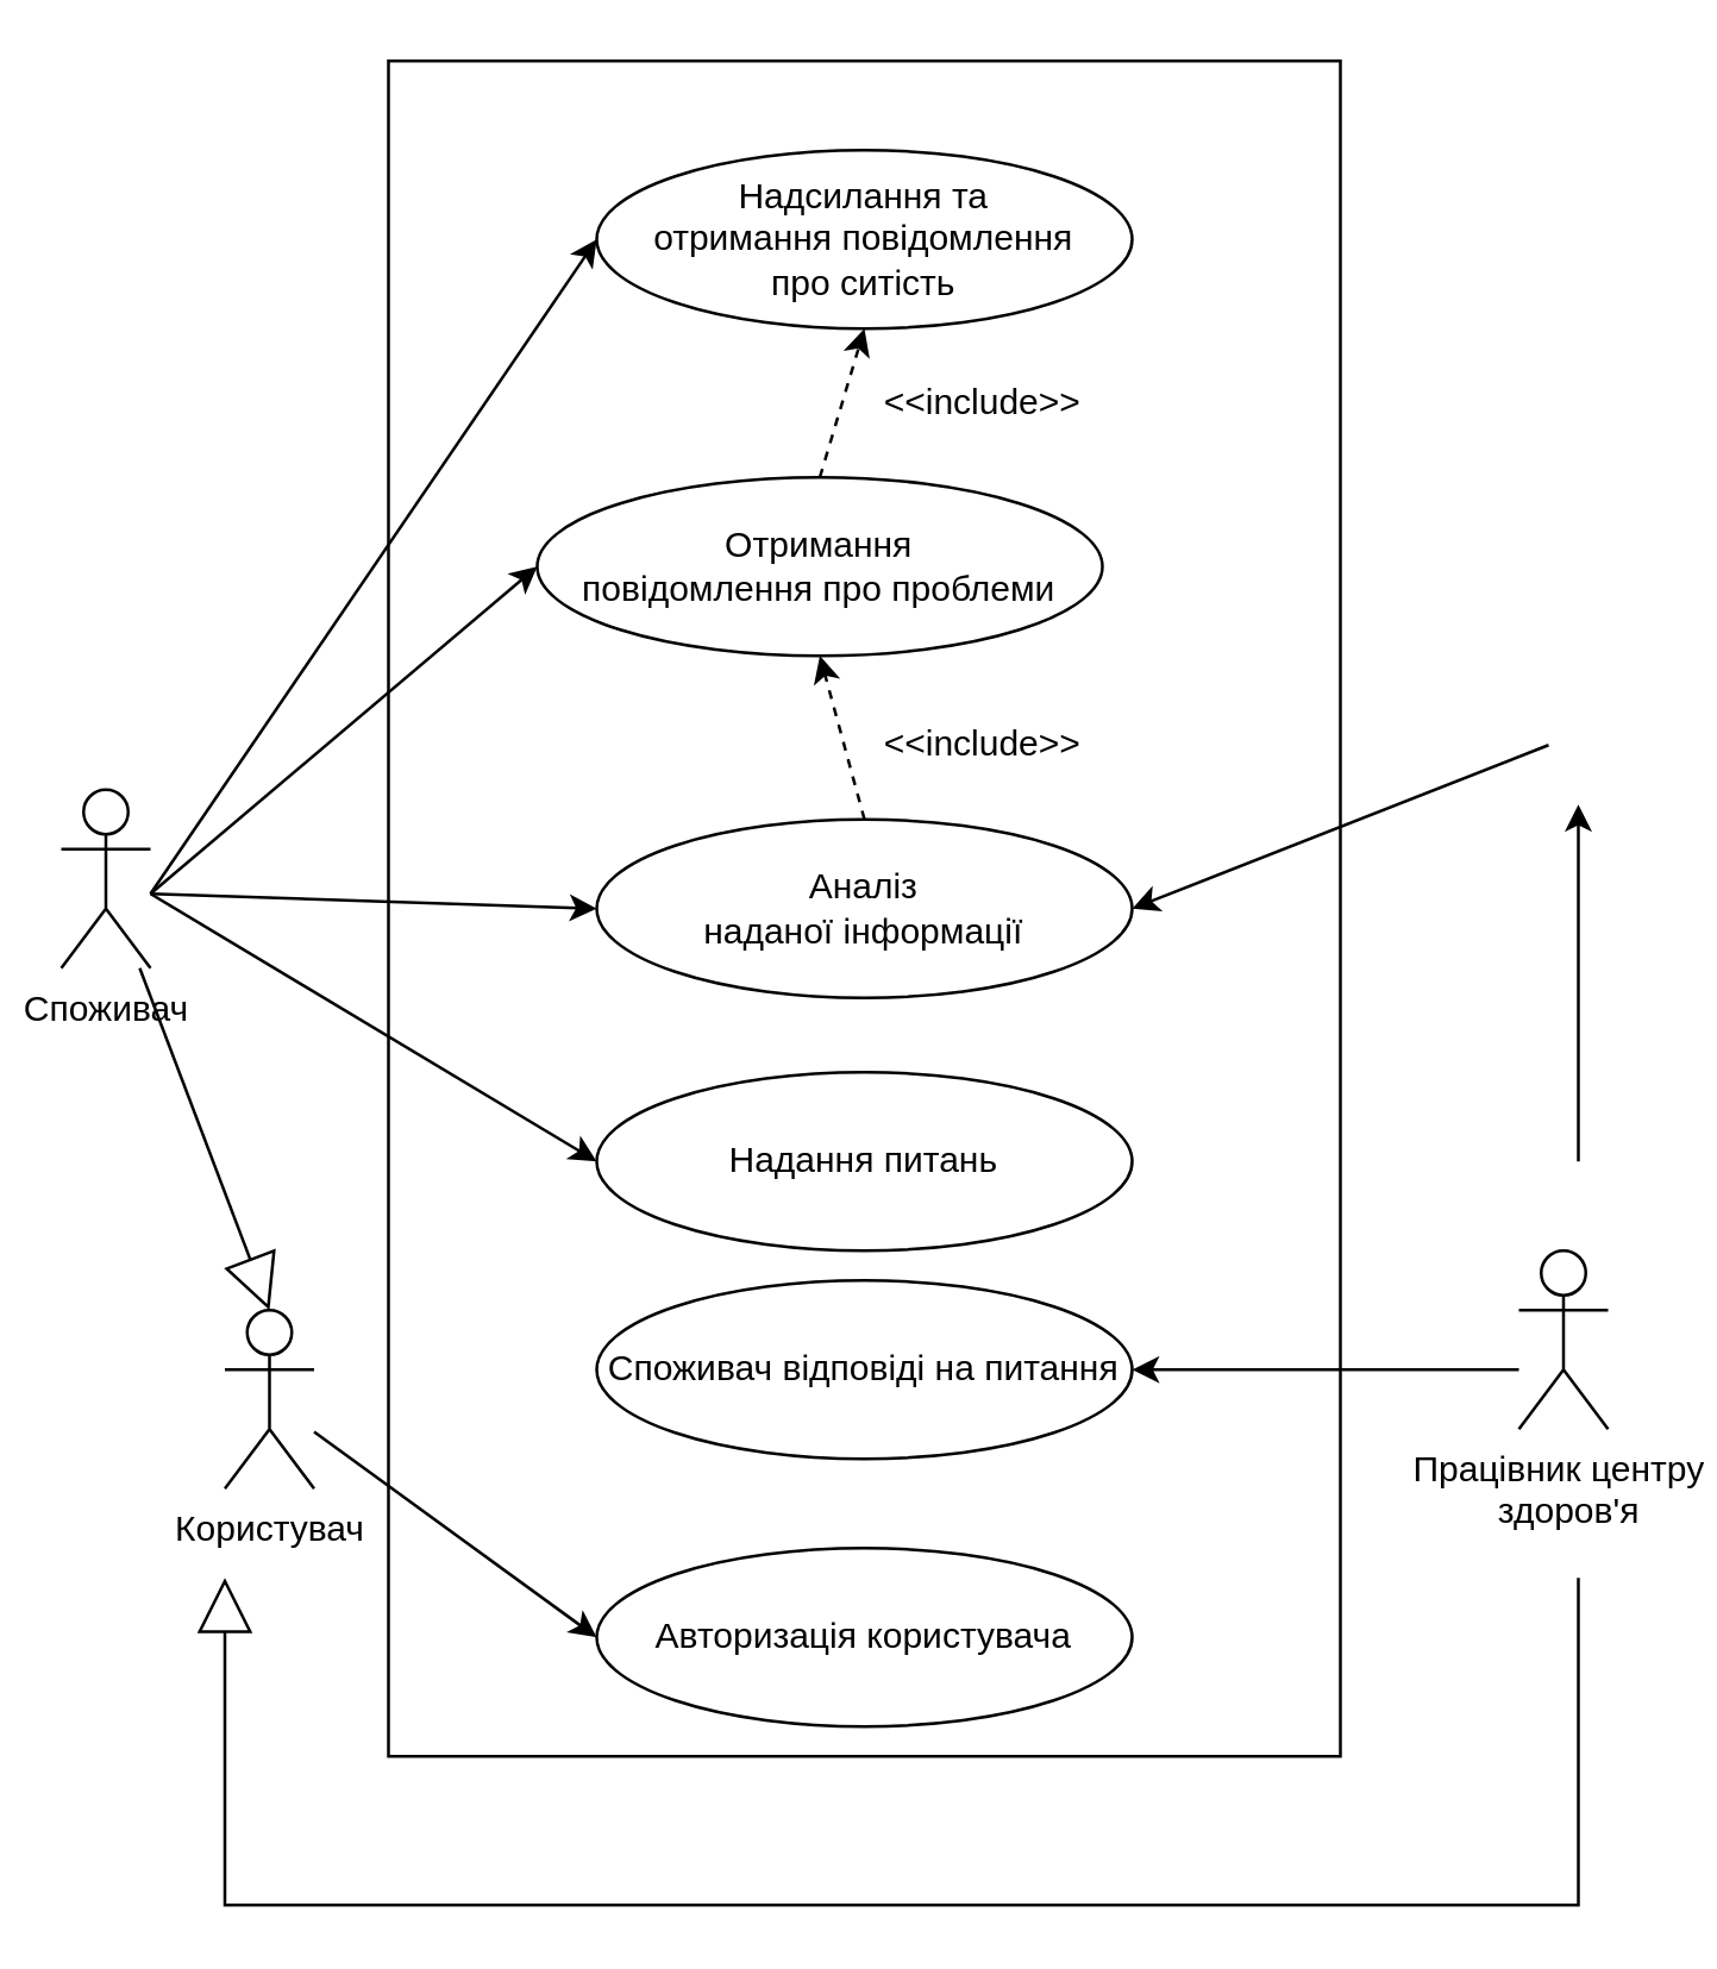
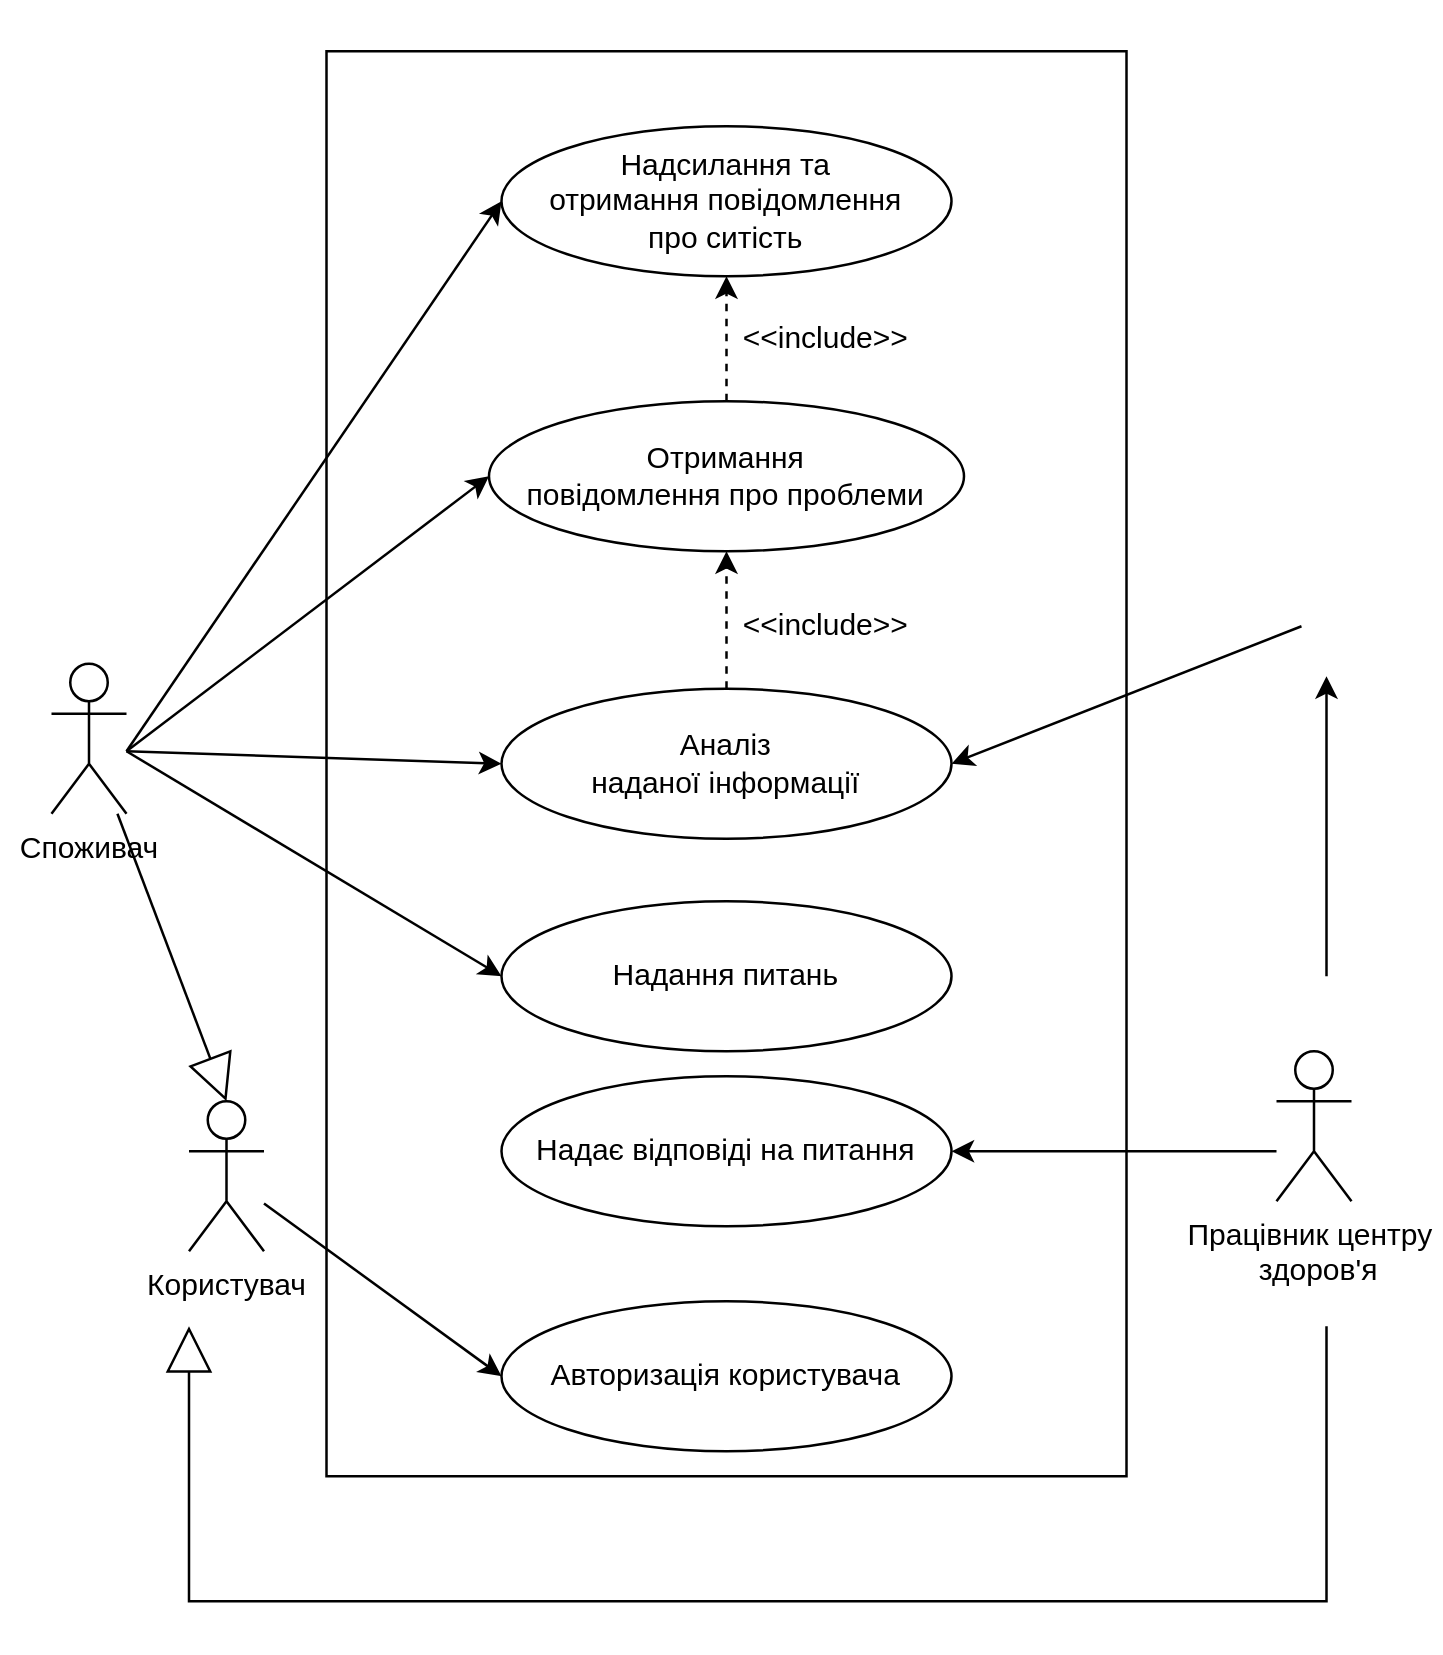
  <mxCell id="0" />
  <mxCell id="1" parent="0" />
  <mxCell id="2" value="" style="rounded=0;whiteSpace=wrap;html=1;fillColor=none;" parent="1" vertex="1"><mxGeometry x="130" width="320" height="570" as="geometry" y="20" /></mxCell>
  <mxCell id="3" value="Надсилання та&lt;br&gt;отримання повідомлення&lt;br&gt;про ситість " style="ellipse;whiteSpace=wrap;html=1;" parent="1" vertex="1"><mxGeometry x="200" y="50" width="180" height="60" as="geometry" /></mxCell>
  <mxCell id="4" value="Аналіз&lt;br&gt;наданої інформації" style="ellipse;whiteSpace=wrap;html=1;" parent="1" vertex="1"><mxGeometry x="200" y="275" width="180" height="60" as="geometry" /></mxCell>
- <mxCell id="5" value="Отримання&lt;br&gt;повідомлення про проблеми" style="ellipse;whiteSpace=wrap;html=1;" parent="1" vertex="1"><mxGeometry x="180" y="160" width="190" height="60" as="geometry" /></mxCell>
+ <mxCell id="5" value="Отримання&lt;br&gt;повідомлення про проблеми" style="ellipse;whiteSpace=wrap;html=1;" parent="1" vertex="1"><mxGeometry x="195" y="160" width="190" height="60" as="geometry" /></mxCell>
  <mxCell id="6" value="&lt;div&gt;Надання питань &lt;br&gt;&lt;/div&gt;" style="ellipse;whiteSpace=wrap;html=1;" parent="1" vertex="1"><mxGeometry x="200" y="360" width="180" height="60" as="geometry" /></mxCell>
  <mxCell id="7" value="Споживач" style="shape=umlActor;verticalLabelPosition=bottom;verticalAlign=top;html=1;outlineConnect=0;" parent="1" vertex="1"><mxGeometry x="20" y="265" width="30" height="60" as="geometry" /></mxCell>
  <mxCell id="8" value="" style="endArrow=classic;html=1;rounded=0;entryX=0;entryY=0.5;entryDx=0;entryDy=0;" parent="1" target="6" edge="1"><mxGeometry width="50" height="50" relative="1" as="geometry"><mxPoint x="50" y="300" as="sourcePoint" /><mxPoint x="250" y="390" as="targetPoint" /></mxGeometry></mxCell>
  <mxCell id="9" value="" style="endArrow=classic;html=1;rounded=0;entryX=1;entryY=0.5;entryDx=0;entryDy=0;" parent="1" target="4" edge="1"><mxGeometry width="50" height="50" relative="1" as="geometry"><mxPoint x="520" y="250" as="sourcePoint" /><mxPoint x="490" y="450" as="targetPoint" /></mxGeometry></mxCell>
  <mxCell id="10" value="" style="endArrow=classic;html=1;rounded=0;entryX=0;entryY=0.5;entryDx=0;entryDy=0;" parent="1" target="4" edge="1"><mxGeometry width="50" height="50" relative="1" as="geometry"><mxPoint x="50" y="300" as="sourcePoint" /><mxPoint x="250" y="390" as="targetPoint" /></mxGeometry></mxCell>
  <mxCell id="11" value="" style="endArrow=classic;html=1;rounded=0;exitX=0.5;exitY=0;exitDx=0;exitDy=0;entryX=0.5;entryY=1;entryDx=0;entryDy=0;dashed=1;" parent="1" source="4" target="5" edge="1"><mxGeometry width="50" height="50" relative="1" as="geometry"><mxPoint x="200" y="350" as="sourcePoint" /><mxPoint x="250" y="300" as="targetPoint" /></mxGeometry></mxCell>
  <mxCell id="12" value="&amp;lt;&amp;lt;include&amp;gt;&amp;gt;" style="text;html=1;strokeColor=none;fillColor=none;align=center;verticalAlign=middle;whiteSpace=wrap;rounded=0;" parent="1" vertex="1"><mxGeometry x="300" y="235" width="60" height="30" as="geometry" /></mxCell>
  <mxCell id="13" value="" style="endArrow=classic;html=1;rounded=0;dashed=1;entryX=0.5;entryY=1;entryDx=0;entryDy=0;exitX=0.5;exitY=0;exitDx=0;exitDy=0;" parent="1" source="5" target="3" edge="1"><mxGeometry width="50" height="50" relative="1" as="geometry"><mxPoint x="250" y="200" as="sourcePoint" /><mxPoint x="270" y="180" as="targetPoint" /></mxGeometry></mxCell>
  <mxCell id="14" value="&amp;lt;&amp;lt;include&amp;gt;&amp;gt;" style="text;html=1;strokeColor=none;fillColor=none;align=center;verticalAlign=middle;whiteSpace=wrap;rounded=0;" parent="1" vertex="1"><mxGeometry x="300" y="120" width="60" height="30" as="geometry" /></mxCell>
  <mxCell id="15" value="" style="endArrow=classic;html=1;rounded=0;entryX=0;entryY=0.5;entryDx=0;entryDy=0;" parent="1" target="5" edge="1"><mxGeometry width="50" height="50" relative="1" as="geometry"><mxPoint x="50" y="300" as="sourcePoint" /><mxPoint x="320" y="380" as="targetPoint" /></mxGeometry></mxCell>
  <mxCell id="16" value="" style="endArrow=classic;html=1;rounded=0;entryX=0;entryY=0.5;entryDx=0;entryDy=0;" parent="1" target="3" edge="1"><mxGeometry width="50" height="50" relative="1" as="geometry"><mxPoint x="50" y="300" as="sourcePoint" /><mxPoint x="320" y="380" as="targetPoint" /></mxGeometry></mxCell>
  <mxCell id="17" value="&lt;div&gt;Працівник центру&amp;nbsp;&lt;/div&gt;&lt;div&gt;&amp;nbsp;здоров'я&lt;/div&gt;" style="shape=umlActor;verticalLabelPosition=bottom;verticalAlign=top;html=1;outlineConnect=0;" parent="1" vertex="1"><mxGeometry x="510" y="420" width="30" height="60" as="geometry" /></mxCell>
  <mxCell id="18" value="" style="endArrow=classic;html=1;rounded=0;" parent="1" edge="1"><mxGeometry width="50" height="50" relative="1" as="geometry"><mxPoint x="530" y="390" as="sourcePoint" /><mxPoint x="530" y="270" as="targetPoint" /></mxGeometry></mxCell>
  <mxCell id="19" value="" style="endArrow=classic;html=1;rounded=0;entryX=1;entryY=0.5;entryDx=0;entryDy=0;" parent="1" target="21" edge="1"><mxGeometry width="50" height="50" relative="1" as="geometry"><mxPoint x="510" y="460" as="sourcePoint" /><mxPoint x="390" y="490" as="targetPoint" /></mxGeometry></mxCell>
  <mxCell id="20" value="Користувач" style="shape=umlActor;verticalLabelPosition=bottom;verticalAlign=top;html=1;outlineConnect=0;" parent="1" vertex="1"><mxGeometry x="75" y="440" width="30" height="60" as="geometry" /></mxCell>
- <mxCell id="21" value="Споживач відповіді на питання" style="ellipse;whiteSpace=wrap;html=1;" parent="1" vertex="1"><mxGeometry x="200" y="430" width="180" height="60" as="geometry" /></mxCell>
+ <mxCell id="21" value="Надає відповіді на питання" style="ellipse;whiteSpace=wrap;html=1;" parent="1" vertex="1"><mxGeometry x="200" y="430" width="180" height="60" as="geometry" /></mxCell>
  <mxCell id="22" value="Авторизація користувача" style="ellipse;whiteSpace=wrap;html=1;" parent="1" vertex="1"><mxGeometry x="200" y="520" width="180" height="60" as="geometry" /></mxCell>
  <mxCell id="23" value="" style="endArrow=classic;html=1;rounded=0;entryX=0;entryY=0.5;entryDx=0;entryDy=0;" parent="1" source="20" target="22" edge="1"><mxGeometry width="50" height="50" relative="1" as="geometry"><mxPoint x="520" y="470" as="sourcePoint" /><mxPoint x="390" y="480" as="targetPoint" /></mxGeometry></mxCell>
  <mxCell id="24" value="" style="endArrow=block;endSize=16;endFill=0;html=1;rounded=0;entryX=0.5;entryY=0;entryDx=0;entryDy=0;entryPerimeter=0;" parent="1" source="7" target="20" edge="1"><mxGeometry x="0.006" width="160" relative="1" as="geometry"><mxPoint x="310" y="330" as="sourcePoint" /><mxPoint x="-20" y="440" as="targetPoint" /><mxPoint as="offset" /></mxGeometry></mxCell>
  <mxCell id="25" value="" style="endArrow=block;endSize=16;endFill=0;html=1;rounded=0;" parent="1" edge="1"><mxGeometry x="0.006" width="160" relative="1" as="geometry"><mxPoint x="530" y="530" as="sourcePoint" /><mxPoint x="75" y="530" as="targetPoint" /><mxPoint as="offset" /><Array as="points"><mxPoint x="530" y="640" /><mxPoint x="290" y="640" /><mxPoint x="75" y="640" /></Array></mxGeometry></mxCell>
